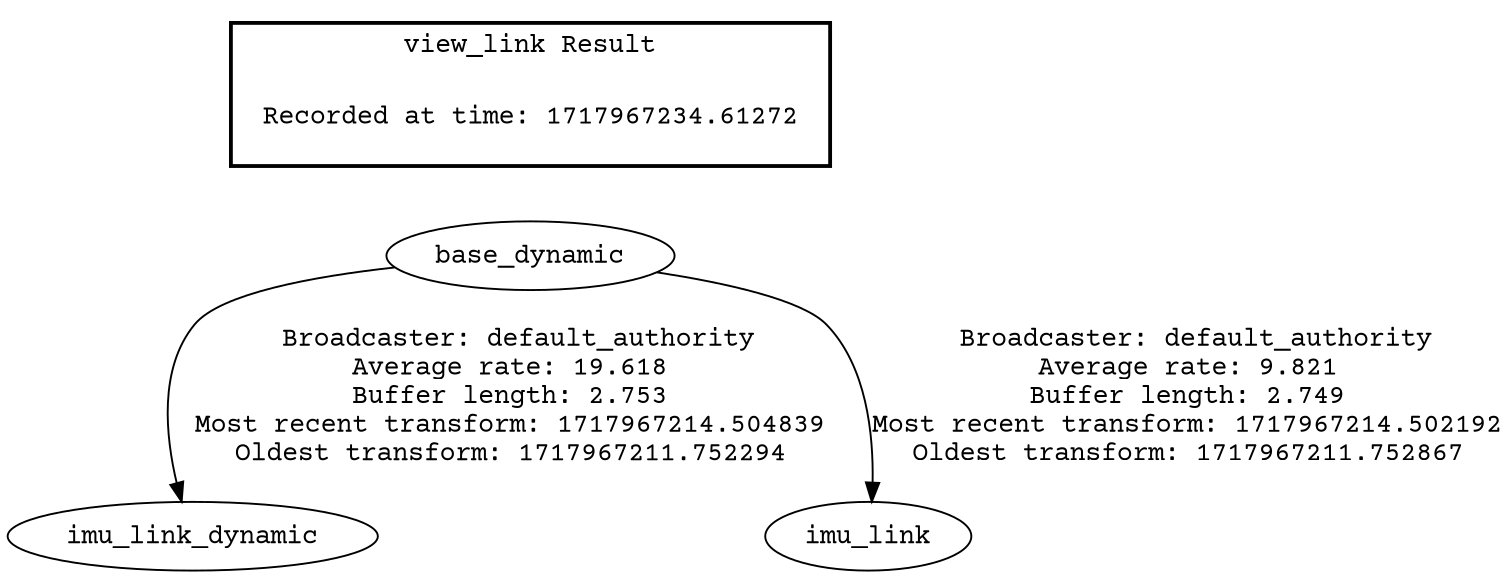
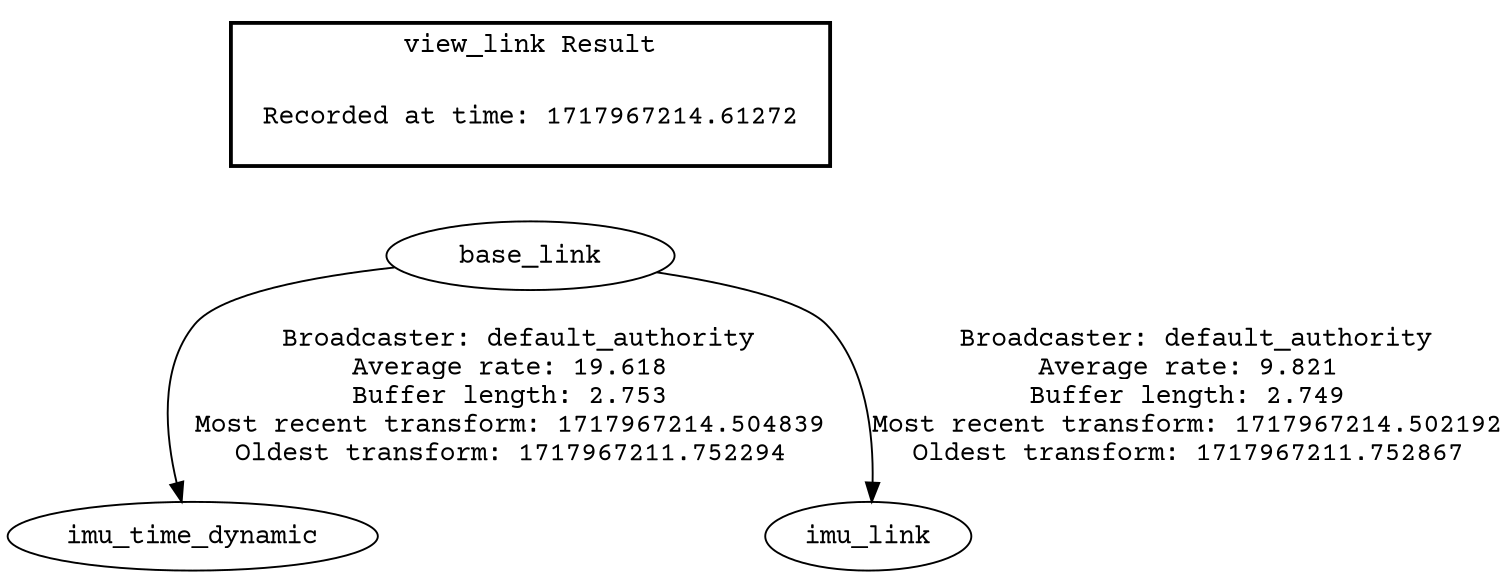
  digraph {
    fontname="Courier Prime"
    node [fontname="Courier Prime"]
    edge [fontname="Courier Prime"]
-   "Recorded at time: 1717967214.61272" [shape=plaintext label="Recorded at time: 1717967234.61272"]
-   base_link [label=base_dynamic]
-   imu_link_dynamic
+   "Recorded at time: 1717967214.61272" [shape=plaintext]
+   base_link
+   imu_link_dynamic [label=imu_time_dynamic]
    imu_link
    subgraph cluster_1 {
      color=black
      label="view_link Result"
      style=bold
      "Recorded at time: 1717967214.61272"
    }
    "Recorded at time: 1717967214.61272" -> base_link [style=invis]
    base_link -> imu_link_dynamic [label=" Broadcaster: default_authority\nAverage rate: 19.618\nBuffer length: 2.753\nMost recent transform: 1717967214.504839\nOldest transform: 1717967211.752294\n"]
    base_link -> imu_link [label=" Broadcaster: default_authority\nAverage rate: 9.821\nBuffer length: 2.749\nMost recent transform: 1717967214.502192\nOldest transform: 1717967211.752867\n"]
  }
